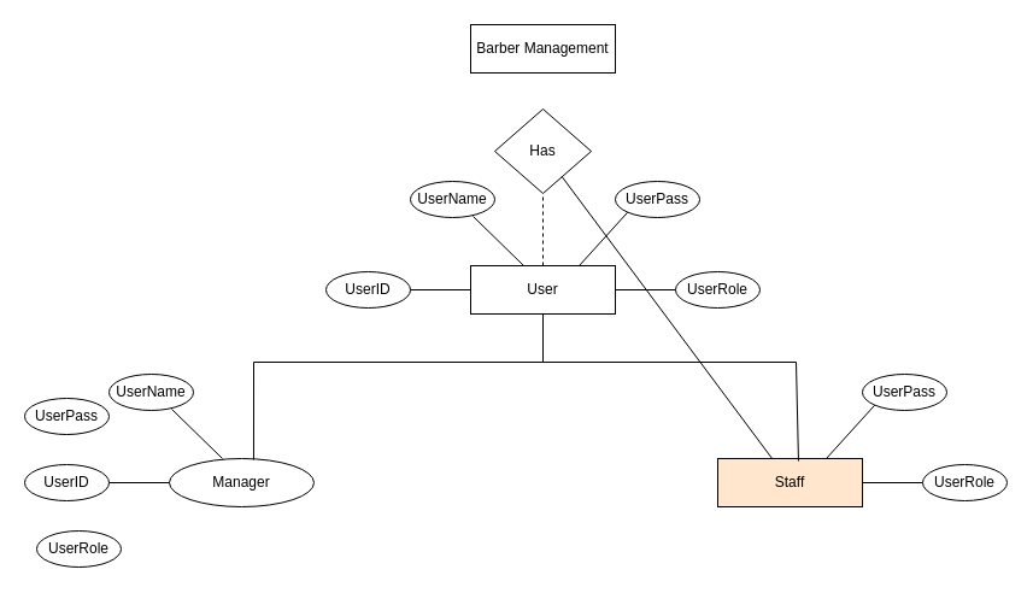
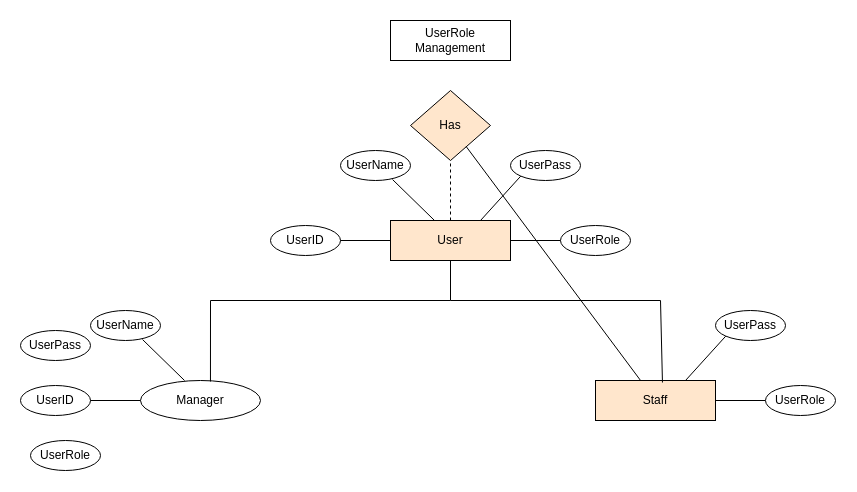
  <mxCell id="0" />
  <mxCell id="1" parent="0" />
- <mxCell id="2" value="Barber Management" style="rounded=0;whiteSpace=wrap;html=1;" vertex="1" parent="1"><mxGeometry x="390" width="120" height="40" as="geometry" y="20" /></mxCell>
- <mxCell id="3" value="Has" style="rhombus;whiteSpace=wrap;html=1;" vertex="1" parent="1"><mxGeometry x="410" y="90" width="80" height="70" as="geometry" /></mxCell>
+ <mxCell id="2" value="UserRole Management" style="rounded=0;whiteSpace=wrap;html=1;" vertex="1" parent="1"><mxGeometry x="390" width="120" height="40" as="geometry" y="20" /></mxCell>
+ <mxCell id="3" value="Has" style="rhombus;whiteSpace=wrap;html=1;fillColor=#ffe6cc;" vertex="1" parent="1"><mxGeometry x="410" y="90" width="80" height="70" as="geometry" /></mxCell>
  <mxCell id="4" value="Manager" style="ellipse;whiteSpace=wrap;html=1;" vertex="1" parent="1"><mxGeometry x="140" y="380" width="120" height="40" as="geometry" /></mxCell>
  <mxCell id="5" value="UserID" style="ellipse;whiteSpace=wrap;html=1;" vertex="1" parent="1"><mxGeometry x="20" y="385" width="70" height="30" as="geometry" /></mxCell>
  <mxCell id="6" value="" style="endArrow=none;html=1;rounded=0;entryX=0;entryY=0.5;entryDx=0;entryDy=0;exitX=1;exitY=0.5;exitDx=0;exitDy=0;" edge="1" parent="1" source="5" target="4"><mxGeometry width="50" height="50" relative="1" as="geometry"><mxPoint x="100" y="400" as="sourcePoint" /><mxPoint x="110" y="475" as="targetPoint" /></mxGeometry></mxCell>
  <mxCell id="7" value="UserName" style="ellipse;whiteSpace=wrap;html=1;" vertex="1" parent="1"><mxGeometry x="90" y="310" width="70" height="30" as="geometry" /></mxCell>
  <mxCell id="8" value="" style="endArrow=none;html=1;rounded=0;entryX=0.367;entryY=0;entryDx=0;entryDy=0;exitX=0.743;exitY=0.967;exitDx=0;exitDy=0;exitPerimeter=0;entryPerimeter=0;" edge="1" parent="1" source="7" target="4"><mxGeometry width="50" height="50" relative="1" as="geometry"><mxPoint x="240" y="315" as="sourcePoint" /><mxPoint x="280" y="315" as="targetPoint" /></mxGeometry></mxCell>
  <mxCell id="9" value="" style="endArrow=none;html=1;rounded=0;" edge="1" parent="1" source="3" target="20"><mxGeometry width="50" height="50" relative="1" as="geometry"><mxPoint x="480" y="350" as="sourcePoint" /><mxPoint x="520" y="306" as="targetPoint" /></mxGeometry></mxCell>
  <mxCell id="10" value="" style="endArrow=none;html=1;rounded=0;entryX=0.5;entryY=1;entryDx=0;entryDy=0;exitX=0.5;exitY=0;exitDx=0;exitDy=0;dashed=1;" edge="1" parent="1" source="11" target="3"><mxGeometry width="50" height="50" relative="1" as="geometry"><mxPoint x="450" y="330" as="sourcePoint" /><mxPoint x="410" y="240" as="targetPoint" /></mxGeometry></mxCell>
- <mxCell id="11" value="User" style="rounded=0;whiteSpace=wrap;html=1;" vertex="1" parent="1"><mxGeometry x="390" y="220" width="120" height="40" as="geometry" /></mxCell>
+ <mxCell id="11" value="User" style="rounded=0;whiteSpace=wrap;html=1;fillColor=#ffe6cc;" vertex="1" parent="1"><mxGeometry x="390" y="220" width="120" height="40" as="geometry" /></mxCell>
  <mxCell id="12" value="UserRole" style="ellipse;whiteSpace=wrap;html=1;" vertex="1" parent="1"><mxGeometry x="560" y="225" width="70" height="30" as="geometry" /></mxCell>
  <mxCell id="13" value="" style="endArrow=none;html=1;rounded=0;entryX=1;entryY=0.5;entryDx=0;entryDy=0;" edge="1" target="11" parent="1"><mxGeometry width="50" height="50" relative="1" as="geometry"><mxPoint x="560" y="240" as="sourcePoint" /><mxPoint x="650" y="0" as="targetPoint" /></mxGeometry></mxCell>
  <mxCell id="14" value="UserID" style="ellipse;whiteSpace=wrap;html=1;" vertex="1" parent="1"><mxGeometry x="270" y="225" width="70" height="30" as="geometry" /></mxCell>
  <mxCell id="15" value="" style="endArrow=none;html=1;rounded=0;entryX=0;entryY=0.5;entryDx=0;entryDy=0;exitX=1;exitY=0.5;exitDx=0;exitDy=0;" edge="1" source="14" target="11" parent="1"><mxGeometry width="50" height="50" relative="1" as="geometry"><mxPoint x="350" y="240" as="sourcePoint" /><mxPoint x="360" y="315" as="targetPoint" /></mxGeometry></mxCell>
  <mxCell id="16" value="UserName" style="ellipse;whiteSpace=wrap;html=1;" vertex="1" parent="1"><mxGeometry x="340" y="150" width="70" height="30" as="geometry" /></mxCell>
  <mxCell id="17" value="" style="endArrow=none;html=1;rounded=0;entryX=0.367;entryY=0;entryDx=0;entryDy=0;exitX=0.743;exitY=0.967;exitDx=0;exitDy=0;exitPerimeter=0;entryPerimeter=0;" edge="1" source="16" target="11" parent="1"><mxGeometry width="50" height="50" relative="1" as="geometry"><mxPoint x="490" y="155" as="sourcePoint" /><mxPoint x="530" y="155" as="targetPoint" /></mxGeometry></mxCell>
  <mxCell id="18" value="UserPass" style="ellipse;whiteSpace=wrap;html=1;" vertex="1" parent="1"><mxGeometry x="510" y="150" width="70" height="30" as="geometry" /></mxCell>
  <mxCell id="19" value="" style="endArrow=none;html=1;rounded=0;entryX=0;entryY=1;entryDx=0;entryDy=0;" edge="1" target="18" parent="1"><mxGeometry width="50" height="50" relative="1" as="geometry"><mxPoint x="480" y="220" as="sourcePoint" /><mxPoint x="530" y="170" as="targetPoint" /></mxGeometry></mxCell>
  <mxCell id="20" value="Staff" style="rounded=0;whiteSpace=wrap;html=1;fillColor=#ffe6cc;" vertex="1" parent="1"><mxGeometry x="595" y="380" width="120" height="40" as="geometry" /></mxCell>
  <mxCell id="21" value="" style="endArrow=none;html=1;rounded=0;entryX=1;entryY=0.5;entryDx=0;entryDy=0;" edge="1" target="20" parent="1"><mxGeometry width="50" height="50" relative="1" as="geometry"><mxPoint x="765" y="400" as="sourcePoint" /><mxPoint x="855" y="160" as="targetPoint" /></mxGeometry></mxCell>
  <mxCell id="22" value="" style="endArrow=none;html=1;rounded=0;entryX=0;entryY=1;entryDx=0;entryDy=0;" edge="1" target="23" parent="1"><mxGeometry width="50" height="50" relative="1" as="geometry"><mxPoint x="685" y="380" as="sourcePoint" /><mxPoint x="735" y="330" as="targetPoint" /></mxGeometry></mxCell>
  <mxCell id="23" value="UserPass" style="ellipse;whiteSpace=wrap;html=1;" vertex="1" parent="1"><mxGeometry x="715" y="310" width="70" height="30" as="geometry" /></mxCell>
  <mxCell id="24" value="UserRole" style="ellipse;whiteSpace=wrap;html=1;" vertex="1" parent="1"><mxGeometry x="765" y="385" width="70" height="30" as="geometry" /></mxCell>
  <mxCell id="25" value="" style="endArrow=none;html=1;rounded=0;entryX=0.5;entryY=1;entryDx=0;entryDy=0;" edge="1" parent="1" target="11"><mxGeometry width="50" height="50" relative="1" as="geometry"><mxPoint x="450" y="300" as="sourcePoint" /><mxPoint x="450" y="320" as="targetPoint" /></mxGeometry></mxCell>
  <mxCell id="26" value="" style="endArrow=none;html=1;rounded=0;" edge="1" parent="1"><mxGeometry width="50" height="50" relative="1" as="geometry"><mxPoint x="660" y="300" as="sourcePoint" /><mxPoint x="450" y="300" as="targetPoint" /></mxGeometry></mxCell>
  <mxCell id="27" value="" style="endArrow=none;html=1;rounded=0;" edge="1" parent="1"><mxGeometry width="50" height="50" relative="1" as="geometry"><mxPoint x="450" y="300" as="sourcePoint" /><mxPoint x="210" y="300" as="targetPoint" /></mxGeometry></mxCell>
  <mxCell id="28" value="" style="endArrow=none;html=1;rounded=0;exitX=0.583;exitY=0.025;exitDx=0;exitDy=0;exitPerimeter=0;" edge="1" parent="1" source="4"><mxGeometry width="50" height="50" relative="1" as="geometry"><mxPoint x="210" y="370" as="sourcePoint" /><mxPoint x="210" y="300" as="targetPoint" /></mxGeometry></mxCell>
  <mxCell id="29" value="" style="endArrow=none;html=1;rounded=0;entryX=0.558;entryY=0.05;entryDx=0;entryDy=0;entryPerimeter=0;" edge="1" parent="1" target="20"><mxGeometry width="50" height="50" relative="1" as="geometry"><mxPoint x="660" y="300" as="sourcePoint" /><mxPoint x="470" y="320" as="targetPoint" /></mxGeometry></mxCell>
  <mxCell id="30" value="UserPass" style="ellipse;whiteSpace=wrap;html=1;" vertex="1" parent="1"><mxGeometry x="20" y="330" width="70" height="30" as="geometry" /></mxCell>
  <mxCell id="31" value="UserRole" style="ellipse;whiteSpace=wrap;html=1;" vertex="1" parent="1"><mxGeometry x="30" y="440" width="70" height="30" as="geometry" /></mxCell>
